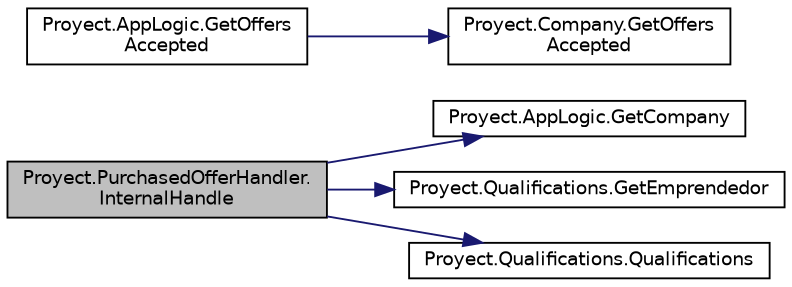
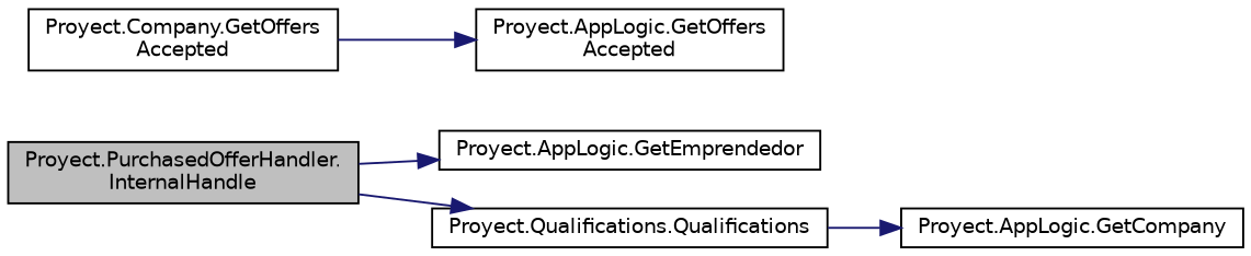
  digraph {
    rankdir=LR
    node [color=black fillcolor=white fontname=Helvetica fontsize=10 shape=record style=filled]
    edge [color=midnightblue fontname=Helvetica fontsize=10 labelfontname=Helvetica labelfontsize=10 style=solid]
    n1 [fillcolor=grey75 fontcolor=black height=0.2 label="Proyect.PurchasedOfferHandler.\lInternalHandle" width=0.4]
    n2 [height=0.2 label="Proyect.AppLogic.GetCompany" width=0.4]
-   n3 [height=0.2 label="Proyect.Qualifications.GetEmprendedor" width=0.4]
+   n3 [height=0.2 label="Proyect.AppLogic.GetEmprendedor" width=0.4]
    n4 [height=0.2 label="Proyect.Qualifications.Qualifications" width=0.4]
    n5 [height=0.2 label="Proyect.AppLogic.GetOffers\lAccepted" width=0.4]
    n6 [height=0.2 label="Proyect.Company.GetOffers\lAccepted" width=0.4]
-   n1 -> n2
+   n4 -> n2
    n1 -> n3
    n1 -> n4
-   n5 -> n6
+   n6 -> n5
  }
